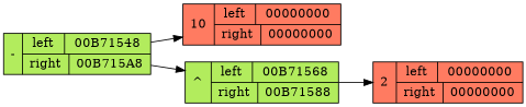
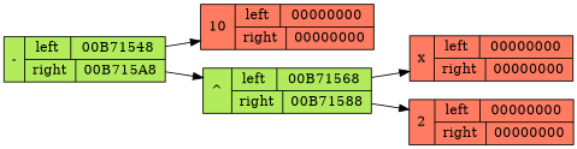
  digraph {
    bgcolor="#FFFFFF"
    fixedsize=true
    rankdir=LR
    node [color=black fillcolor="#FF7B61" fontsize=14 shape=record style=filled]
    n1 [fillcolor="#B2EC5D" label="{- | {{left | 00B71548} | {right | 00B715A8}}}" width=2]
    n2 [label="{10 | {{left | 00000000} | {right | 00000000}}}" width=2]
    n3 [fillcolor="#B2EC5D" label="{^ | {{left | 00B71568} | {right | 00B71588}}}" width=2]
+   n4 [label="{x | {{left | 00000000} | {right | 00000000}}}" width=2]
    n5 [label="{2 | {{left | 00000000} | {right | 00000000}}}" width=2]
    n1 -> n2
    n1 -> n3
+   n3 -> n4
    n3 -> n5
  }
